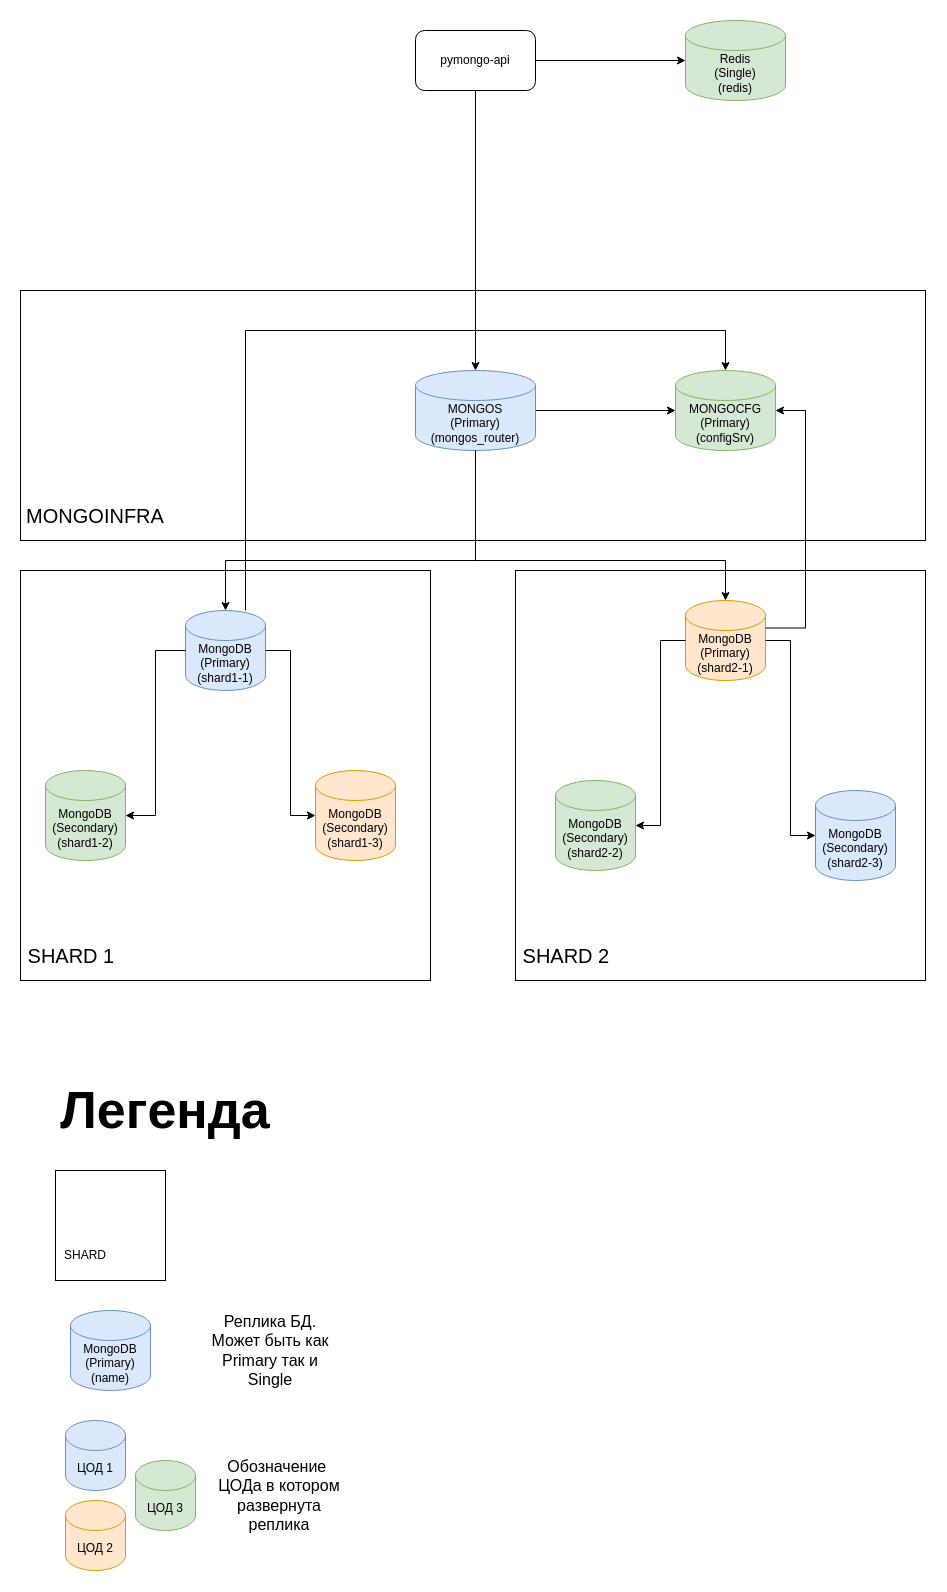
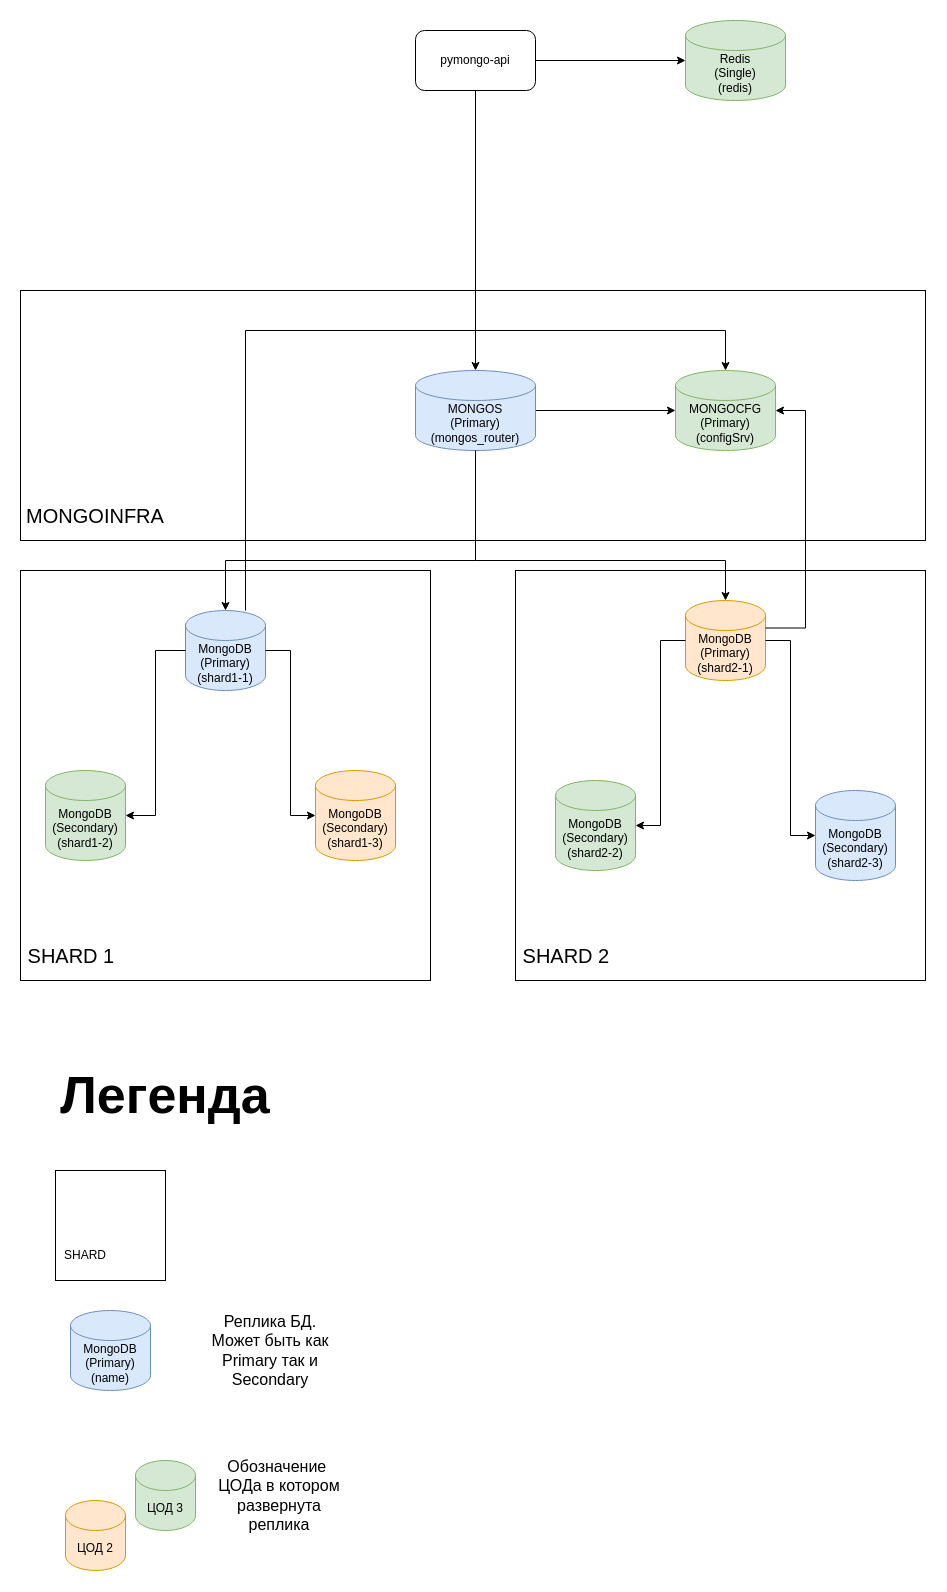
  <mxCell id="0" />
  <mxCell id="1" parent="0" />
  <mxCell id="2" value="" style="rounded=0;whiteSpace=wrap;html=1;fillColor=none;" vertex="1" parent="1"><mxGeometry x="20" y="290" width="905" height="250" as="geometry" /></mxCell>
  <mxCell id="3" value="&lt;div style=&quot;font-size: 20px;&quot;&gt;&lt;font style=&quot;font-size: 20px;&quot;&gt;&lt;br&gt;&lt;/font&gt;&lt;/div&gt;&lt;div style=&quot;font-size: 20px;&quot;&gt;&lt;font style=&quot;font-size: 20px;&quot;&gt;&lt;br&gt;&lt;/font&gt;&lt;/div&gt;&lt;div style=&quot;font-size: 20px;&quot;&gt;&lt;font style=&quot;font-size: 20px;&quot;&gt;&lt;br&gt;&lt;/font&gt;&lt;/div&gt;&lt;div style=&quot;font-size: 20px;&quot;&gt;&lt;font style=&quot;font-size: 20px;&quot;&gt;&lt;br&gt;&lt;/font&gt;&lt;/div&gt;&lt;div style=&quot;font-size: 20px;&quot;&gt;&lt;font style=&quot;font-size: 20px;&quot;&gt;&lt;br&gt;&lt;/font&gt;&lt;/div&gt;&lt;div style=&quot;font-size: 20px;&quot;&gt;&lt;font style=&quot;font-size: 20px;&quot;&gt;&lt;br&gt;&lt;/font&gt;&lt;/div&gt;&lt;div style=&quot;font-size: 20px;&quot;&gt;&lt;font style=&quot;font-size: 20px;&quot;&gt;&lt;br&gt;&lt;/font&gt;&lt;/div&gt;&lt;div style=&quot;font-size: 20px;&quot;&gt;&lt;font style=&quot;font-size: 20px;&quot;&gt;&lt;br&gt;&lt;/font&gt;&lt;/div&gt;&lt;div style=&quot;font-size: 20px;&quot;&gt;&lt;font style=&quot;font-size: 20px;&quot;&gt;&lt;br&gt;&lt;/font&gt;&lt;/div&gt;&lt;div style=&quot;font-size: 20px;&quot;&gt;&lt;font style=&quot;font-size: 20px;&quot;&gt;&lt;br&gt;&lt;/font&gt;&lt;/div&gt;&lt;div style=&quot;font-size: 20px;&quot;&gt;&lt;font style=&quot;font-size: 20px;&quot;&gt;&lt;br&gt;&lt;/font&gt;&lt;/div&gt;&lt;div style=&quot;font-size: 20px;&quot;&gt;&lt;font style=&quot;font-size: 20px;&quot;&gt;&lt;br&gt;&lt;/font&gt;&lt;/div&gt;&lt;div style=&quot;font-size: 20px;&quot;&gt;&lt;font style=&quot;font-size: 20px;&quot;&gt;&lt;br&gt;&lt;/font&gt;&lt;/div&gt;&lt;div style=&quot;font-size: 20px;&quot;&gt;&lt;br&gt;&lt;/div&gt;&lt;div style=&quot;font-size: 20px;&quot;&gt;&lt;font style=&quot;font-size: 20px;&quot;&gt;&lt;br&gt;&lt;/font&gt;&lt;/div&gt;&lt;span style=&quot;font-size: 20px;&quot;&gt;&amp;nbsp;SHARD 2&lt;/span&gt;" style="whiteSpace=wrap;html=1;aspect=fixed;fillColor=none;align=left;" vertex="1" parent="1"><mxGeometry x="515" y="570" width="410" height="410" as="geometry" /></mxCell>
  <mxCell id="4" value="&lt;div style=&quot;font-size: 20px;&quot;&gt;&lt;font style=&quot;font-size: 20px;&quot;&gt;&lt;br&gt;&lt;/font&gt;&lt;/div&gt;&lt;div style=&quot;font-size: 20px;&quot;&gt;&lt;font style=&quot;font-size: 20px;&quot;&gt;&lt;br&gt;&lt;/font&gt;&lt;/div&gt;&lt;div style=&quot;font-size: 20px;&quot;&gt;&lt;font style=&quot;font-size: 20px;&quot;&gt;&lt;br&gt;&lt;/font&gt;&lt;/div&gt;&lt;div style=&quot;font-size: 20px;&quot;&gt;&lt;font style=&quot;font-size: 20px;&quot;&gt;&lt;br&gt;&lt;/font&gt;&lt;/div&gt;&lt;div style=&quot;font-size: 20px;&quot;&gt;&lt;font style=&quot;font-size: 20px;&quot;&gt;&lt;br&gt;&lt;/font&gt;&lt;/div&gt;&lt;div style=&quot;font-size: 20px;&quot;&gt;&lt;font style=&quot;font-size: 20px;&quot;&gt;&lt;br&gt;&lt;/font&gt;&lt;/div&gt;&lt;div style=&quot;font-size: 20px;&quot;&gt;&lt;font style=&quot;font-size: 20px;&quot;&gt;&lt;br&gt;&lt;/font&gt;&lt;/div&gt;&lt;div style=&quot;font-size: 20px;&quot;&gt;&lt;font style=&quot;font-size: 20px;&quot;&gt;&lt;br&gt;&lt;/font&gt;&lt;/div&gt;&lt;div style=&quot;font-size: 20px;&quot;&gt;&lt;font style=&quot;font-size: 20px;&quot;&gt;&lt;br&gt;&lt;/font&gt;&lt;/div&gt;&lt;div style=&quot;font-size: 20px;&quot;&gt;&lt;font style=&quot;font-size: 20px;&quot;&gt;&lt;br&gt;&lt;/font&gt;&lt;/div&gt;&lt;div style=&quot;font-size: 20px;&quot;&gt;&lt;font style=&quot;font-size: 20px;&quot;&gt;&lt;br&gt;&lt;/font&gt;&lt;/div&gt;&lt;div style=&quot;font-size: 20px;&quot;&gt;&lt;font style=&quot;font-size: 20px;&quot;&gt;&lt;br&gt;&lt;/font&gt;&lt;/div&gt;&lt;div style=&quot;font-size: 20px;&quot;&gt;&lt;font style=&quot;font-size: 20px;&quot;&gt;&lt;br&gt;&lt;/font&gt;&lt;/div&gt;&lt;div style=&quot;font-size: 20px;&quot;&gt;&lt;br&gt;&lt;/div&gt;&lt;div style=&quot;font-size: 20px;&quot;&gt;&lt;font style=&quot;font-size: 20px;&quot;&gt;&lt;br&gt;&lt;/font&gt;&lt;/div&gt;&lt;font style=&quot;font-size: 20px;&quot;&gt;&amp;nbsp;SHARD 1&lt;/font&gt;" style="whiteSpace=wrap;html=1;aspect=fixed;fillColor=none;align=left;" vertex="1" parent="1"><mxGeometry x="20" y="570" width="410" height="410" as="geometry" /></mxCell>
  <mxCell id="5" style="edgeStyle=orthogonalEdgeStyle;rounded=0;orthogonalLoop=1;jettySize=auto;html=1;entryX=0.5;entryY=0;entryDx=0;entryDy=0;entryPerimeter=0;" edge="1" parent="1" source="6" target="15"><mxGeometry relative="1" as="geometry"><Array as="points"><mxPoint x="245" y="330" /><mxPoint x="725" y="330" /></Array></mxGeometry></mxCell>
  <mxCell id="6" value="MongoDB&lt;br&gt;(Primary)&lt;br&gt;(shard1-1)" style="shape=cylinder3;whiteSpace=wrap;html=1;boundedLbl=1;backgroundOutline=1;size=15;fillColor=#dae8fc;strokeColor=#6c8ebf;" vertex="1" parent="1"><mxGeometry x="185" y="610" width="80" height="80" as="geometry" /></mxCell>
  <mxCell id="7" style="edgeStyle=orthogonalEdgeStyle;rounded=0;orthogonalLoop=1;jettySize=auto;html=1;" edge="1" parent="1" source="8" target="12"><mxGeometry relative="1" as="geometry" /></mxCell>
  <mxCell id="8" value="pymongo-api" style="rounded=1;whiteSpace=wrap;html=1;" vertex="1" parent="1"><mxGeometry x="415" y="30" width="120" height="60" as="geometry" /></mxCell>
  <mxCell id="9" value="MongoDB&lt;br&gt;(Secondary)&lt;br&gt;(shard1-2)" style="shape=cylinder3;whiteSpace=wrap;html=1;boundedLbl=1;backgroundOutline=1;size=15;fillColor=#d5e8d4;strokeColor=#82b366;" vertex="1" parent="1"><mxGeometry x="45" y="770" width="80" height="90" as="geometry" /></mxCell>
  <mxCell id="10" value="MongoDB&lt;br&gt;(Secondary)&lt;div&gt;(shard1-3)&lt;/div&gt;" style="shape=cylinder3;whiteSpace=wrap;html=1;boundedLbl=1;backgroundOutline=1;size=15;fillColor=#ffe6cc;strokeColor=#d79b00;" vertex="1" parent="1"><mxGeometry x="315" y="770" width="80" height="90" as="geometry" /></mxCell>
  <mxCell id="11" style="edgeStyle=orthogonalEdgeStyle;rounded=0;orthogonalLoop=1;jettySize=auto;html=1;" edge="1" parent="1" source="12" target="15"><mxGeometry relative="1" as="geometry" /></mxCell>
  <mxCell id="12" value="MONGOS&lt;br&gt;(Primary)&lt;br&gt;(mongos_router)" style="shape=cylinder3;whiteSpace=wrap;html=1;boundedLbl=1;backgroundOutline=1;size=15;fillColor=#dae8fc;strokeColor=#6c8ebf;" vertex="1" parent="1"><mxGeometry x="415" y="370" width="120" height="80" as="geometry" /></mxCell>
  <mxCell id="13" style="edgeStyle=orthogonalEdgeStyle;rounded=0;orthogonalLoop=1;jettySize=auto;html=1;entryX=1;entryY=0.5;entryDx=0;entryDy=0;entryPerimeter=0;" edge="1" parent="1" source="6" target="9"><mxGeometry relative="1" as="geometry" /></mxCell>
  <mxCell id="14" style="edgeStyle=orthogonalEdgeStyle;rounded=0;orthogonalLoop=1;jettySize=auto;html=1;entryX=0;entryY=0.5;entryDx=0;entryDy=0;entryPerimeter=0;" edge="1" parent="1" source="6" target="10"><mxGeometry relative="1" as="geometry" /></mxCell>
  <mxCell id="15" value="MONGOCFG&lt;br&gt;(Primary)&lt;div&gt;(configSrv)&lt;/div&gt;" style="shape=cylinder3;whiteSpace=wrap;html=1;boundedLbl=1;backgroundOutline=1;size=15;fillColor=#d5e8d4;strokeColor=#82b366;" vertex="1" parent="1"><mxGeometry x="675" y="370" width="100" height="80" as="geometry" /></mxCell>
  <mxCell id="16" value="MongoDB&lt;br&gt;(Primary)&lt;br&gt;(shard2-1)" style="shape=cylinder3;whiteSpace=wrap;html=1;boundedLbl=1;backgroundOutline=1;size=15;fillColor=#ffe6cc;strokeColor=#d79b00;" vertex="1" parent="1"><mxGeometry x="685" y="600" width="80" height="80" as="geometry" /></mxCell>
  <mxCell id="17" value="MongoDB&lt;br&gt;(Secondary)&lt;br&gt;(shard2-2)" style="shape=cylinder3;whiteSpace=wrap;html=1;boundedLbl=1;backgroundOutline=1;size=15;fillColor=#d5e8d4;strokeColor=#82b366;" vertex="1" parent="1"><mxGeometry x="555" y="780" width="80" height="90" as="geometry" /></mxCell>
  <mxCell id="18" value="MongoDB&lt;br&gt;(Secondary)&lt;br&gt;(shard2-3)" style="shape=cylinder3;whiteSpace=wrap;html=1;boundedLbl=1;backgroundOutline=1;size=15;fillColor=#dae8fc;strokeColor=#6c8ebf;" vertex="1" parent="1"><mxGeometry x="815" y="790" width="80" height="90" as="geometry" /></mxCell>
  <mxCell id="19" style="edgeStyle=orthogonalEdgeStyle;rounded=0;orthogonalLoop=1;jettySize=auto;html=1;entryX=1;entryY=0.5;entryDx=0;entryDy=0;entryPerimeter=0;" edge="1" parent="1" source="16" target="17"><mxGeometry relative="1" as="geometry" /></mxCell>
  <mxCell id="20" style="edgeStyle=orthogonalEdgeStyle;rounded=0;orthogonalLoop=1;jettySize=auto;html=1;entryX=0;entryY=0.5;entryDx=0;entryDy=0;entryPerimeter=0;" edge="1" parent="1" source="16" target="18"><mxGeometry relative="1" as="geometry" /></mxCell>
  <mxCell id="21" value="&lt;div style=&quot;font-size: 20px;&quot;&gt;&lt;br&gt;&lt;/div&gt;" style="whiteSpace=wrap;html=1;aspect=fixed;fillColor=none;align=left;" vertex="1" parent="1"><mxGeometry x="55" y="1170" width="110" height="110" as="geometry" /></mxCell>
- <mxCell id="22" value="&lt;font style=&quot;font-size: 52px;&quot;&gt;&lt;b&gt;Легенда&lt;/b&gt;&lt;/font&gt;" style="text;html=1;align=center;verticalAlign=middle;whiteSpace=wrap;rounded=0;" vertex="1" parent="1"><mxGeometry x="35" y="1050" width="260" height="120" as="geometry" /></mxCell>
+ <mxCell id="22" value="&lt;font style=&quot;font-size: 52px;&quot;&gt;&lt;b&gt;Легенда&lt;/b&gt;&lt;/font&gt;" style="text;html=1;align=center;verticalAlign=middle;whiteSpace=wrap;rounded=0;" vertex="1" parent="1"><mxGeometry x="35" y="1035" width="260" height="120" as="geometry" /></mxCell>
  <mxCell id="23" value="SHARD" style="text;html=1;align=center;verticalAlign=middle;whiteSpace=wrap;rounded=0;" vertex="1" parent="1"><mxGeometry x="55" y="1240" width="60" height="30" as="geometry" /></mxCell>
  <mxCell id="24" value="MongoDB&lt;br&gt;(Primary)&lt;br&gt;(name)" style="shape=cylinder3;whiteSpace=wrap;html=1;boundedLbl=1;backgroundOutline=1;size=15;fillColor=#dae8fc;strokeColor=#6c8ebf;" vertex="1" parent="1"><mxGeometry x="70" y="1310" width="80" height="80" as="geometry" /></mxCell>
- <mxCell id="25" value="&lt;span style=&quot;font-size: 16px;&quot;&gt;Реплика БД. Может быть как Primary так и Single&lt;/span&gt;" style="text;html=1;align=center;verticalAlign=middle;whiteSpace=wrap;rounded=0;" vertex="1" parent="1"><mxGeometry x="200" y="1305" width="140" height="90" as="geometry" /></mxCell>
+ <mxCell id="25" value="&lt;span style=&quot;font-size: 16px;&quot;&gt;Реплика БД. Может быть как Primary так и Secondary&lt;/span&gt;" style="text;html=1;align=center;verticalAlign=middle;whiteSpace=wrap;rounded=0;" vertex="1" parent="1"><mxGeometry x="200" y="1305" width="140" height="90" as="geometry" /></mxCell>
  <mxCell id="26" style="edgeStyle=orthogonalEdgeStyle;rounded=0;orthogonalLoop=1;jettySize=auto;html=1;entryX=0.5;entryY=0;entryDx=0;entryDy=0;entryPerimeter=0;" edge="1" parent="1" source="12" target="6"><mxGeometry relative="1" as="geometry"><Array as="points"><mxPoint x="475" y="560" /><mxPoint x="225" y="560" /></Array></mxGeometry></mxCell>
  <mxCell id="27" style="edgeStyle=orthogonalEdgeStyle;rounded=0;orthogonalLoop=1;jettySize=auto;html=1;entryX=0.5;entryY=0;entryDx=0;entryDy=0;entryPerimeter=0;" edge="1" parent="1" source="12" target="16"><mxGeometry relative="1" as="geometry"><Array as="points"><mxPoint x="475" y="560" /><mxPoint x="725" y="560" /></Array></mxGeometry></mxCell>
- <mxCell id="28" value="ЦОД 1" style="shape=cylinder3;whiteSpace=wrap;html=1;boundedLbl=1;backgroundOutline=1;size=15;fillColor=#dae8fc;strokeColor=#6c8ebf;" vertex="1" parent="1"><mxGeometry x="65" y="1420" width="60" height="70" as="geometry" /></mxCell>
  <mxCell id="29" value="ЦОД 2" style="shape=cylinder3;whiteSpace=wrap;html=1;boundedLbl=1;backgroundOutline=1;size=15;fillColor=#ffe6cc;strokeColor=#d79b00;" vertex="1" parent="1"><mxGeometry x="65" y="1500" width="60" height="70" as="geometry" /></mxCell>
  <mxCell id="30" value="ЦОД 3" style="shape=cylinder3;whiteSpace=wrap;html=1;boundedLbl=1;backgroundOutline=1;size=15;fillColor=#d5e8d4;strokeColor=#82b366;" vertex="1" parent="1"><mxGeometry x="135" y="1460" width="60" height="70" as="geometry" /></mxCell>
  <mxCell id="31" value="&lt;span style=&quot;font-size: 16px;&quot;&gt;Обозначение&amp;nbsp; ЦОДа в котором развернута реплика&lt;/span&gt;" style="text;html=1;align=center;verticalAlign=middle;whiteSpace=wrap;rounded=0;" vertex="1" parent="1"><mxGeometry x="209" y="1450" width="140" height="90" as="geometry" /></mxCell>
  <mxCell id="32" value="&lt;font style=&quot;font-size: 20px;&quot;&gt;MONGOINFRA&lt;/font&gt;" style="text;html=1;align=center;verticalAlign=middle;whiteSpace=wrap;rounded=0;" vertex="1" parent="1"><mxGeometry x="65" y="500" width="60" height="30" as="geometry" /></mxCell>
  <mxCell id="33" style="edgeStyle=orthogonalEdgeStyle;rounded=0;orthogonalLoop=1;jettySize=auto;html=1;entryX=1;entryY=0.5;entryDx=0;entryDy=0;entryPerimeter=0;exitX=1;exitY=0;exitDx=0;exitDy=27.5;exitPerimeter=0;" edge="1" parent="1" source="16" target="15"><mxGeometry relative="1" as="geometry"><Array as="points"><mxPoint x="805" y="628" /><mxPoint x="805" y="410" /></Array></mxGeometry></mxCell>
  <mxCell id="34" value="Redis&lt;br&gt;(Single)&lt;div&gt;(redis)&lt;/div&gt;" style="shape=cylinder3;whiteSpace=wrap;html=1;boundedLbl=1;backgroundOutline=1;size=15;fillColor=#d5e8d4;strokeColor=#82b366;" vertex="1" parent="1"><mxGeometry x="685" y="20" width="100" height="80" as="geometry" /></mxCell>
  <mxCell id="35" style="edgeStyle=orthogonalEdgeStyle;rounded=0;orthogonalLoop=1;jettySize=auto;html=1;entryX=0;entryY=0.5;entryDx=0;entryDy=0;entryPerimeter=0;" edge="1" parent="1" source="8" target="34"><mxGeometry relative="1" as="geometry" /></mxCell>
